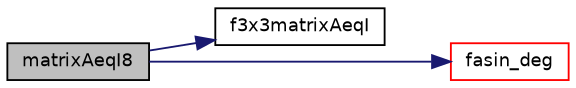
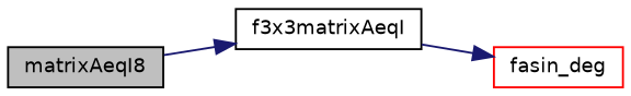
  digraph {
    rankdir=LR
    node [color=black fillcolor=white fontname=Helvetica fontsize=10 shape=record style=filled]
    edge [color=midnightblue fontname=Helvetica fontsize=10 labelfontname=Helvetica labelfontsize=10 style=solid]
    n1 [fillcolor=grey75 fontcolor=black height=0.2 label=matrixAeqI8 width=0.4]
    n2 [height=0.2 label=f3x3matrixAeqI width=0.4]
    n3 [color=red height=0.2 label=fasin_deg width=0.4]
    n1 -> n2
-   n1 -> n3
+   n2 -> n3
  }
